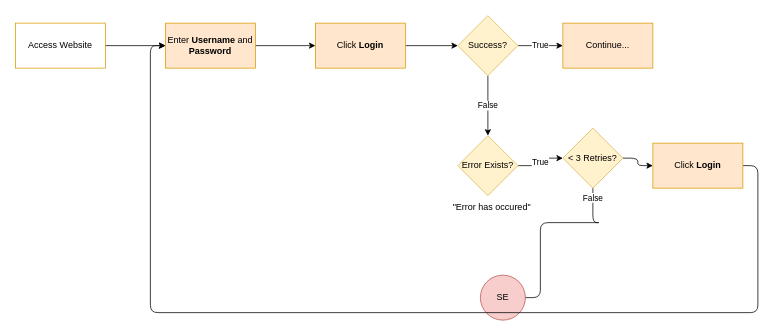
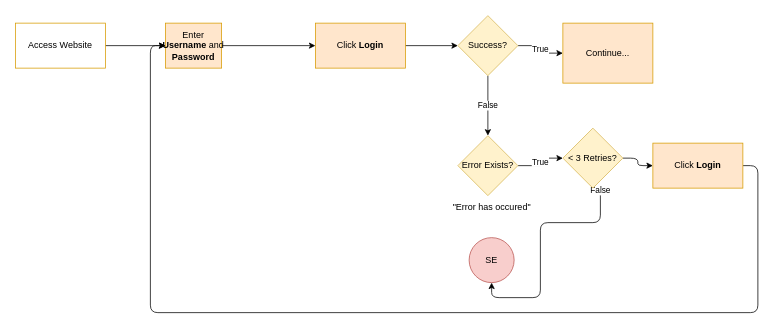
  <mxCell id="0" />
  <mxCell id="1" parent="0" />
  <mxCell id="2" value="" style="edgeStyle=orthogonalEdgeStyle;rounded=0;orthogonalLoop=1;jettySize=auto;html=1;" edge="1" parent="1" source="3" target="5"><mxGeometry relative="1" as="geometry" /></mxCell>
  <mxCell id="3" value="Access Website" style="whiteSpace=wrap;html=1;fillColor=#ffffff;strokeColor=#d79b00;" vertex="1" parent="1"><mxGeometry x="20" y="30" width="120" height="60" as="geometry" /></mxCell>
  <mxCell id="4" value="" style="edgeStyle=orthogonalEdgeStyle;rounded=0;orthogonalLoop=1;jettySize=auto;html=1;endArrow=classic;endFill=1;" edge="1" parent="1" source="5" target="7"><mxGeometry relative="1" as="geometry" /></mxCell>
- <mxCell id="5" value="Enter &lt;b&gt;Username&lt;/b&gt;&amp;nbsp;and &lt;b&gt;Password&lt;/b&gt;" style="whiteSpace=wrap;html=1;fillColor=#ffe6cc;strokeColor=#d79b00;" vertex="1" parent="1"><mxGeometry x="220" y="30" width="120" height="60" as="geometry" /></mxCell>
+ <mxCell id="5" value="Enter &lt;b&gt;Username&lt;/b&gt;&amp;nbsp;and &lt;b&gt;Password&lt;/b&gt;" style="whiteSpace=wrap;html=1;fillColor=#ffe6cc;strokeColor=#d79b00;" vertex="1" parent="1"><mxGeometry x="220" y="30" width="75" height="60" as="geometry" /></mxCell>
  <mxCell id="6" value="" style="edgeStyle=orthogonalEdgeStyle;rounded=0;orthogonalLoop=1;jettySize=auto;html=1;endArrow=classic;endFill=1;" edge="1" parent="1" source="7" target="10"><mxGeometry relative="1" as="geometry" /></mxCell>
  <mxCell id="7" value="Click &lt;b&gt;Login&lt;/b&gt;" style="whiteSpace=wrap;html=1;fillColor=#ffe6cc;strokeColor=#d79b00;" vertex="1" parent="1"><mxGeometry x="420" y="30" width="120" height="60" as="geometry" /></mxCell>
  <mxCell id="8" value="False" style="edgeStyle=orthogonalEdgeStyle;rounded=0;orthogonalLoop=1;jettySize=auto;html=1;" edge="1" parent="1" source="10" target="12"><mxGeometry relative="1" as="geometry" /></mxCell>
  <mxCell id="9" value="True" style="edgeStyle=orthogonalEdgeStyle;rounded=1;orthogonalLoop=1;jettySize=auto;html=1;" edge="1" parent="1" source="10" target="17"><mxGeometry relative="1" as="geometry" /></mxCell>
  <mxCell id="10" value="Success?" style="rhombus;whiteSpace=wrap;html=1;fillColor=#fff2cc;strokeColor=#d6b656;" vertex="1" parent="1"><mxGeometry x="610" y="20" width="80" height="80" as="geometry" /></mxCell>
  <mxCell id="11" value="True" style="edgeStyle=orthogonalEdgeStyle;rounded=0;orthogonalLoop=1;jettySize=auto;html=1;" edge="1" parent="1" source="12" target="15"><mxGeometry relative="1" as="geometry" /></mxCell>
  <mxCell id="12" value="Error Exists?" style="rhombus;whiteSpace=wrap;html=1;fillColor=#fff2cc;strokeColor=#d6b656;" vertex="1" parent="1"><mxGeometry x="610" y="180" width="80" height="80" as="geometry" /></mxCell>
  <mxCell id="13" value="False" style="edgeStyle=orthogonalEdgeStyle;rounded=1;orthogonalLoop=1;jettySize=auto;html=1;exitX=0.5;exitY=1;exitDx=0;exitDy=0;entryX=0.5;entryY=1;entryDx=0;entryDy=0;" edge="1" parent="1" source="15" target="16"><mxGeometry x="-0.916" relative="1" as="geometry"><Array as="points"><mxPoint x="800" y="296" /><mxPoint x="720" y="296" /><mxPoint x="720" y="396" /><mxPoint x="655" y="396" /></Array><mxPoint as="offset" /></mxGeometry></mxCell>
  <mxCell id="14" style="edgeStyle=orthogonalEdgeStyle;rounded=1;orthogonalLoop=1;jettySize=auto;html=1;exitX=1;exitY=0.5;exitDx=0;exitDy=0;" edge="1" parent="1" source="15" target="20"><mxGeometry relative="1" as="geometry" /></mxCell>
  <mxCell id="15" value="&amp;lt; 3 Retries?" style="rhombus;whiteSpace=wrap;html=1;fillColor=#fff2cc;strokeColor=#d6b656;" vertex="1" parent="1"><mxGeometry x="750" y="170" width="80" height="80" as="geometry" /></mxCell>
- <mxCell id="16" value="SE" style="ellipse;whiteSpace=wrap;html=1;fillColor=#f8cecc;strokeColor=#b85450;" vertex="1" parent="1"><mxGeometry x="640" y="366" width="60" height="60" as="geometry" /></mxCell>
- <mxCell id="17" value="Continue..." style="whiteSpace=wrap;html=1;fillColor=#ffe6cc;strokeColor=#d79b00;" vertex="1" parent="1"><mxGeometry x="750" y="30" width="120" height="60" as="geometry" /></mxCell>
+ <mxCell id="16" value="SE" style="ellipse;whiteSpace=wrap;html=1;fillColor=#f8cecc;strokeColor=#b85450;" vertex="1" parent="1"><mxGeometry x="625" y="316" width="60" height="60" as="geometry" /></mxCell>
+ <mxCell id="17" value="Continue..." style="whiteSpace=wrap;html=1;fillColor=#ffe6cc;strokeColor=#d79b00;" vertex="1" parent="1"><mxGeometry x="750" y="30" width="120" height="80" as="geometry" /></mxCell>
  <mxCell id="18" value="&quot;Error has occured&quot;" style="text;html=1;align=center;verticalAlign=middle;resizable=0;points=[];autosize=1;strokeColor=none;fillColor=none;" vertex="1" parent="1"><mxGeometry x="590" y="260" width="130" height="30" as="geometry" /></mxCell>
  <mxCell id="19" style="edgeStyle=orthogonalEdgeStyle;rounded=1;orthogonalLoop=1;jettySize=auto;html=1;exitX=1;exitY=0.5;exitDx=0;exitDy=0;entryX=0;entryY=0.5;entryDx=0;entryDy=0;" edge="1" parent="1" source="20" target="5"><mxGeometry relative="1" as="geometry"><Array as="points"><mxPoint x="1010" y="220" /><mxPoint x="1010" y="416" /><mxPoint x="200" y="416" /><mxPoint x="200" y="60" /></Array></mxGeometry></mxCell>
  <mxCell id="20" value="Click &lt;b&gt;Login&lt;/b&gt;" style="whiteSpace=wrap;html=1;fillColor=#ffe6cc;strokeColor=#d79b00;" vertex="1" parent="1"><mxGeometry x="870" y="190" width="120" height="60" as="geometry" /></mxCell>
